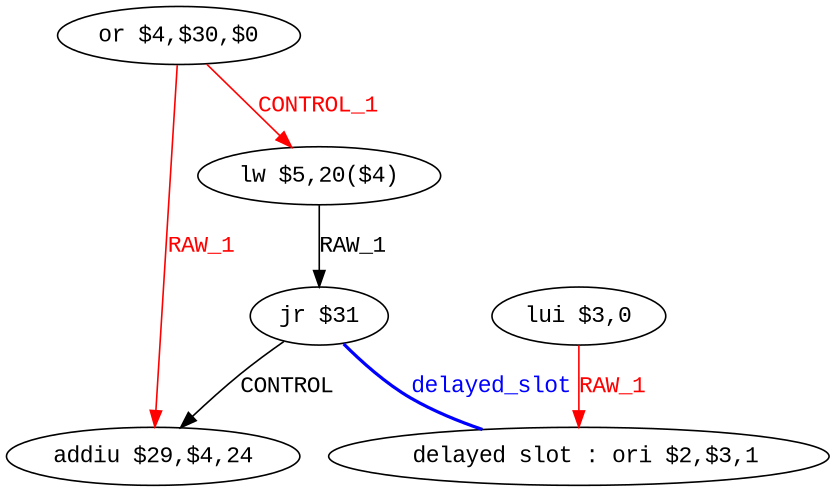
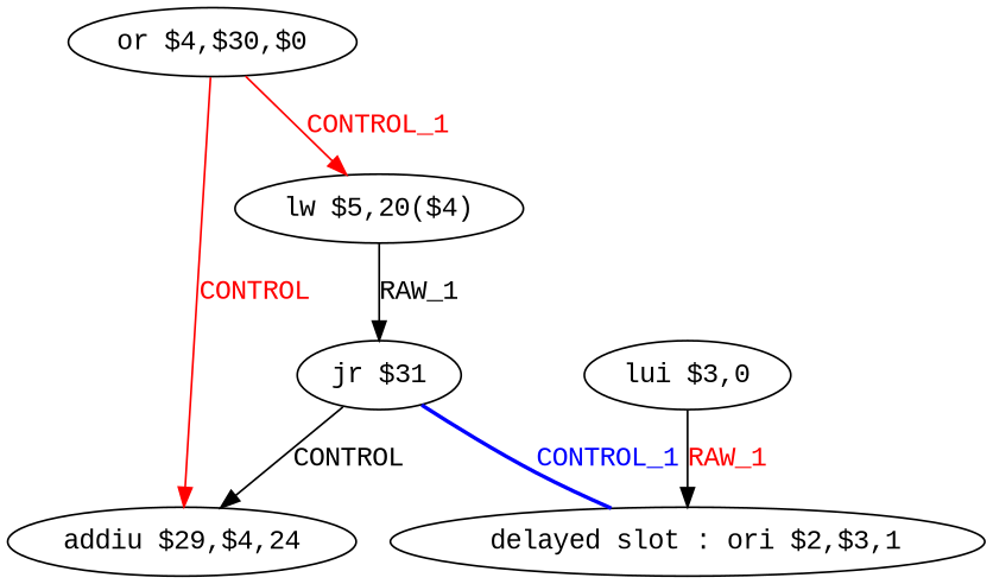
  digraph {
    fontname="Liberation Mono"
    node [fontname="Liberation Mono" shape=ellipse]
    edge [color=red fontcolor=red fontname="Liberation Mono"]
    n1 [label=" delayed slot : ori $2,$3,1"]
    n2 [label="jr $31"]
    n3 [label="addiu $29,$4,24"]
    n4 [label="or $4,$30,$0"]
    n5 [label="lw $5,20($4)"]
    n6 [label="lui $3,0"]
-   n2 -> n1 [color=blue dir=none fontcolor=blue label=delayed_slot style=bold]
+   n2 -> n1 [color=blue dir=none fontcolor=blue label=CONTROL_1 style=bold]
    n2 -> n3 [label=CONTROL color="" fontcolor=""]
-   n4 -> n3 [label=RAW_1]
+   n4 -> n3 [label=CONTROL]
    n4 -> n5 [label=CONTROL_1]
    n5 -> n2 [label=RAW_1 color="" fontcolor=""]
-   n6 -> n1 [label=RAW_1]
+   n6 -> n1 [color=black label=RAW_1]
  }
